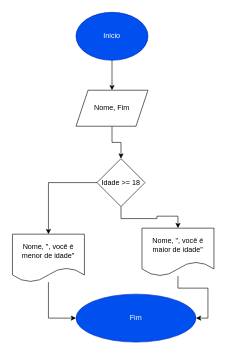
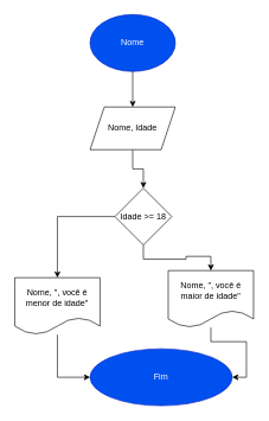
  <mxCell id="0" />
  <mxCell id="1" parent="0" />
  <mxCell id="2" value="" style="edgeStyle=orthogonalEdgeStyle;rounded=0;orthogonalLoop=1;jettySize=auto;html=1;" edge="1" parent="1" source="3" target="5"><mxGeometry relative="1" as="geometry" /></mxCell>
- <mxCell id="3" value="Inicio" style="ellipse;whiteSpace=wrap;html=1;fillColor=#0050ef;fontColor=#ffffff;strokeColor=#001DBC;" vertex="1" parent="1"><mxGeometry x="126" y="20" width="120" height="80" as="geometry" /></mxCell>
+ <mxCell id="3" value="Nome" style="ellipse;whiteSpace=wrap;html=1;fillColor=#0050ef;fontColor=#ffffff;strokeColor=#001DBC;" vertex="1" parent="1"><mxGeometry x="126" y="20" width="120" height="80" as="geometry" /></mxCell>
  <mxCell id="4" value="" style="edgeStyle=orthogonalEdgeStyle;rounded=0;orthogonalLoop=1;jettySize=auto;html=1;" edge="1" parent="1" source="5" target="8"><mxGeometry relative="1" as="geometry" /></mxCell>
- <mxCell id="5" value="Nome, Fim" style="shape=parallelogram;perimeter=parallelogramPerimeter;whiteSpace=wrap;html=1;fixedSize=1;" vertex="1" parent="1"><mxGeometry x="126" y="150" width="120" height="60" as="geometry" /></mxCell>
+ <mxCell id="5" value="Nome, Idade" style="shape=parallelogram;perimeter=parallelogramPerimeter;whiteSpace=wrap;html=1;fixedSize=1;" vertex="1" parent="1"><mxGeometry x="126" y="150" width="120" height="60" as="geometry" /></mxCell>
  <mxCell id="6" value="" style="edgeStyle=orthogonalEdgeStyle;rounded=0;orthogonalLoop=1;jettySize=auto;html=1;" edge="1" parent="1" source="8" target="10"><mxGeometry relative="1" as="geometry" /></mxCell>
  <mxCell id="7" value="" style="edgeStyle=orthogonalEdgeStyle;rounded=0;orthogonalLoop=1;jettySize=auto;html=1;" edge="1" parent="1" source="8" target="12"><mxGeometry relative="1" as="geometry" /></mxCell>
  <mxCell id="8" value="Idade &amp;gt;= 18" style="rhombus;whiteSpace=wrap;html=1;" vertex="1" parent="1"><mxGeometry x="161" y="264" width="80" height="80" as="geometry" /></mxCell>
  <mxCell id="9" style="edgeStyle=orthogonalEdgeStyle;rounded=0;orthogonalLoop=1;jettySize=auto;html=1;entryX=1;entryY=0.5;entryDx=0;entryDy=0;" edge="1" parent="1" source="10" target="13"><mxGeometry relative="1" as="geometry" /></mxCell>
  <mxCell id="10" value="Nome, &quot;, você é maior de idade&quot;" style="shape=document;whiteSpace=wrap;html=1;boundedLbl=1;" vertex="1" parent="1"><mxGeometry x="236" y="380" width="120" height="80" as="geometry" /></mxCell>
  <mxCell id="11" style="edgeStyle=orthogonalEdgeStyle;rounded=0;orthogonalLoop=1;jettySize=auto;html=1;entryX=0;entryY=0.5;entryDx=0;entryDy=0;" edge="1" parent="1" source="12" target="13"><mxGeometry relative="1" as="geometry" /></mxCell>
  <mxCell id="12" value="Nome, &quot;, você é menor de idade&quot;" style="shape=document;whiteSpace=wrap;html=1;boundedLbl=1;" vertex="1" parent="1"><mxGeometry x="20" y="390" width="120" height="80" as="geometry" /></mxCell>
  <mxCell id="13" value="Fim" style="ellipse;whiteSpace=wrap;html=1;fillColor=#0050ef;fontColor=#ffffff;strokeColor=#001DBC;" vertex="1" parent="1"><mxGeometry x="126" y="490" width="200" height="80" as="geometry" /></mxCell>
